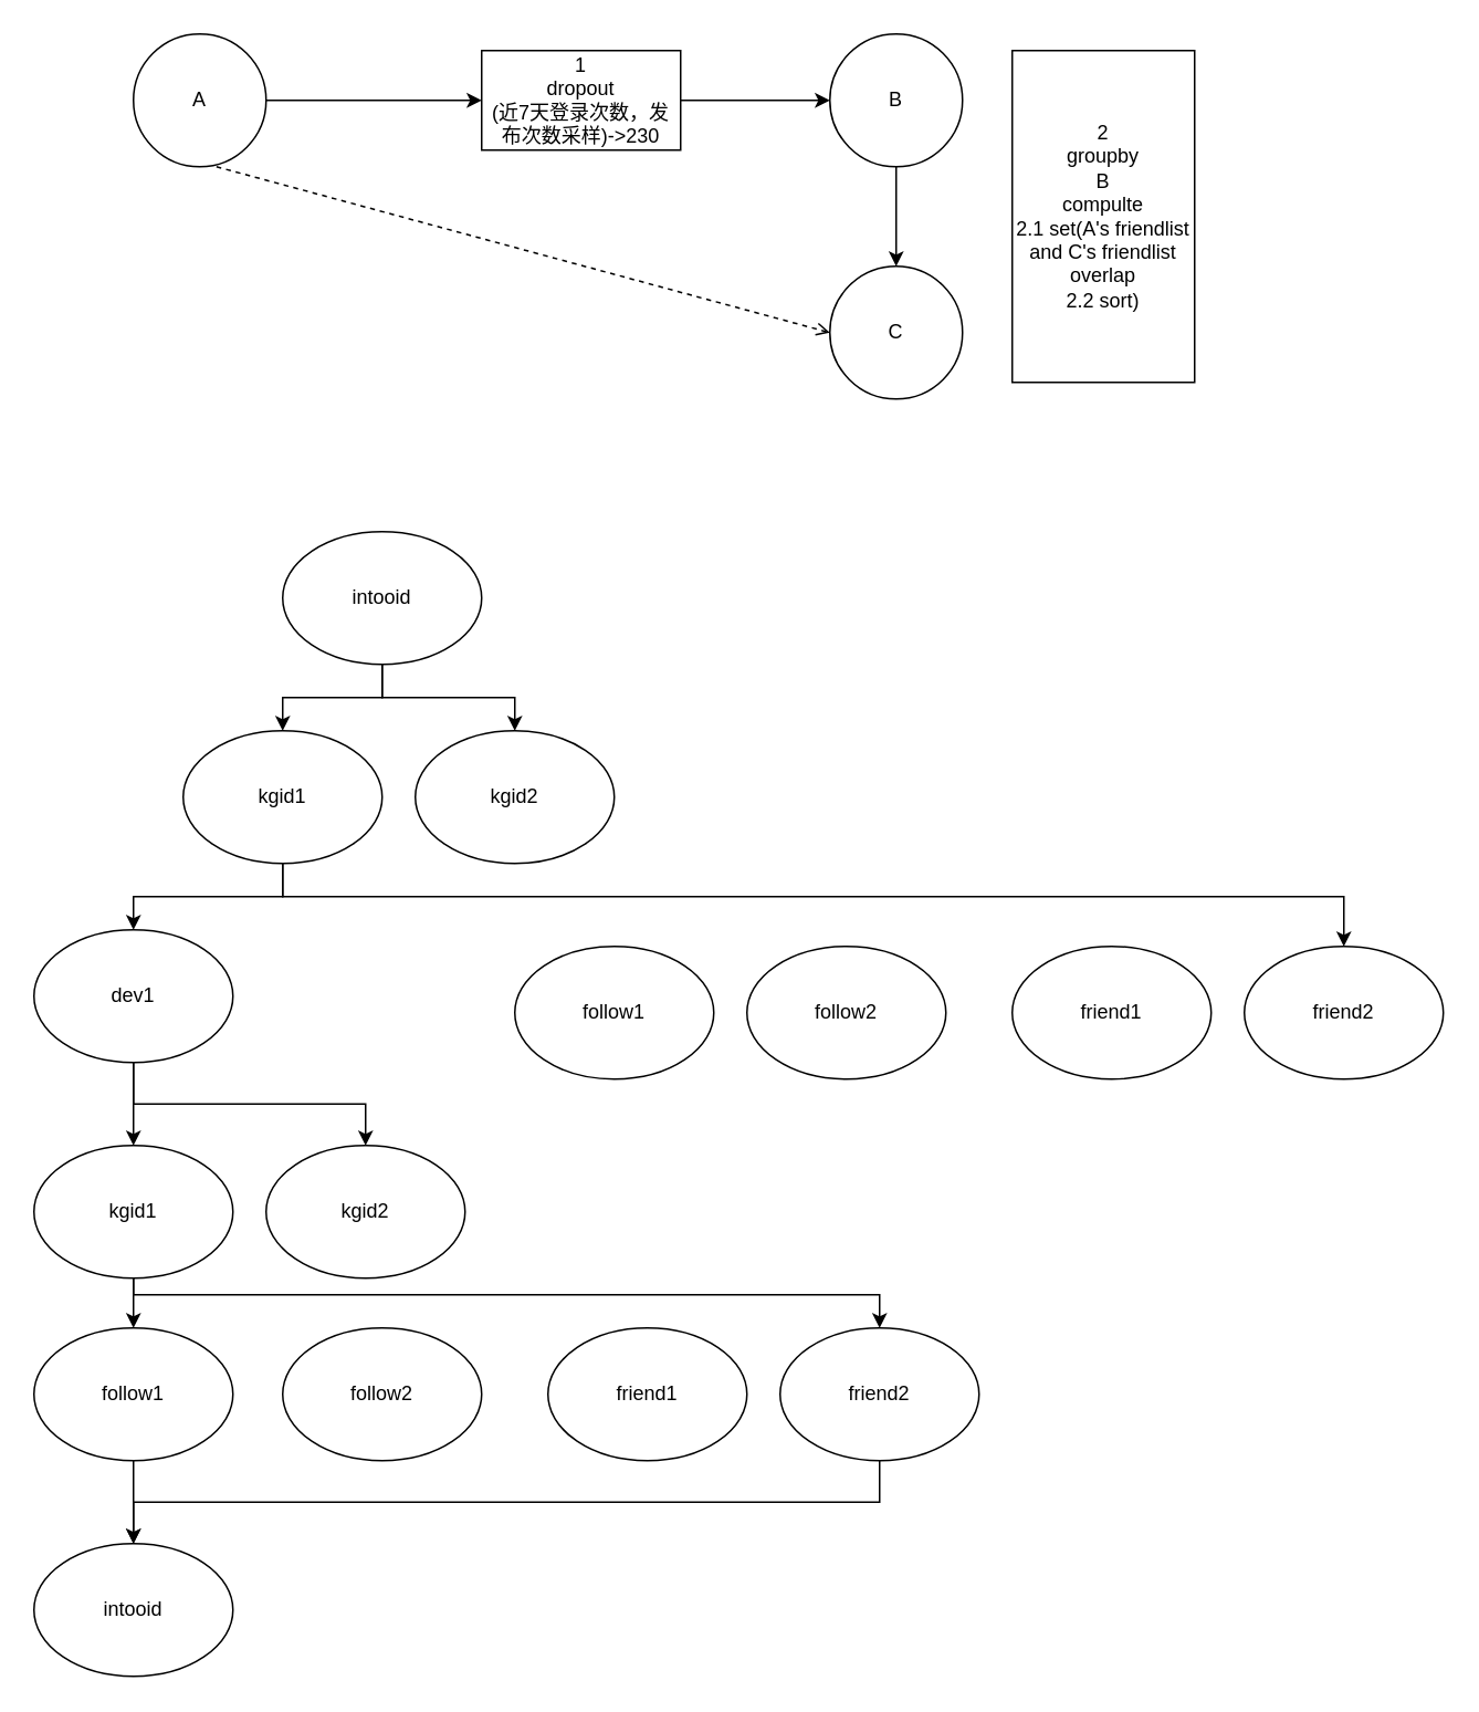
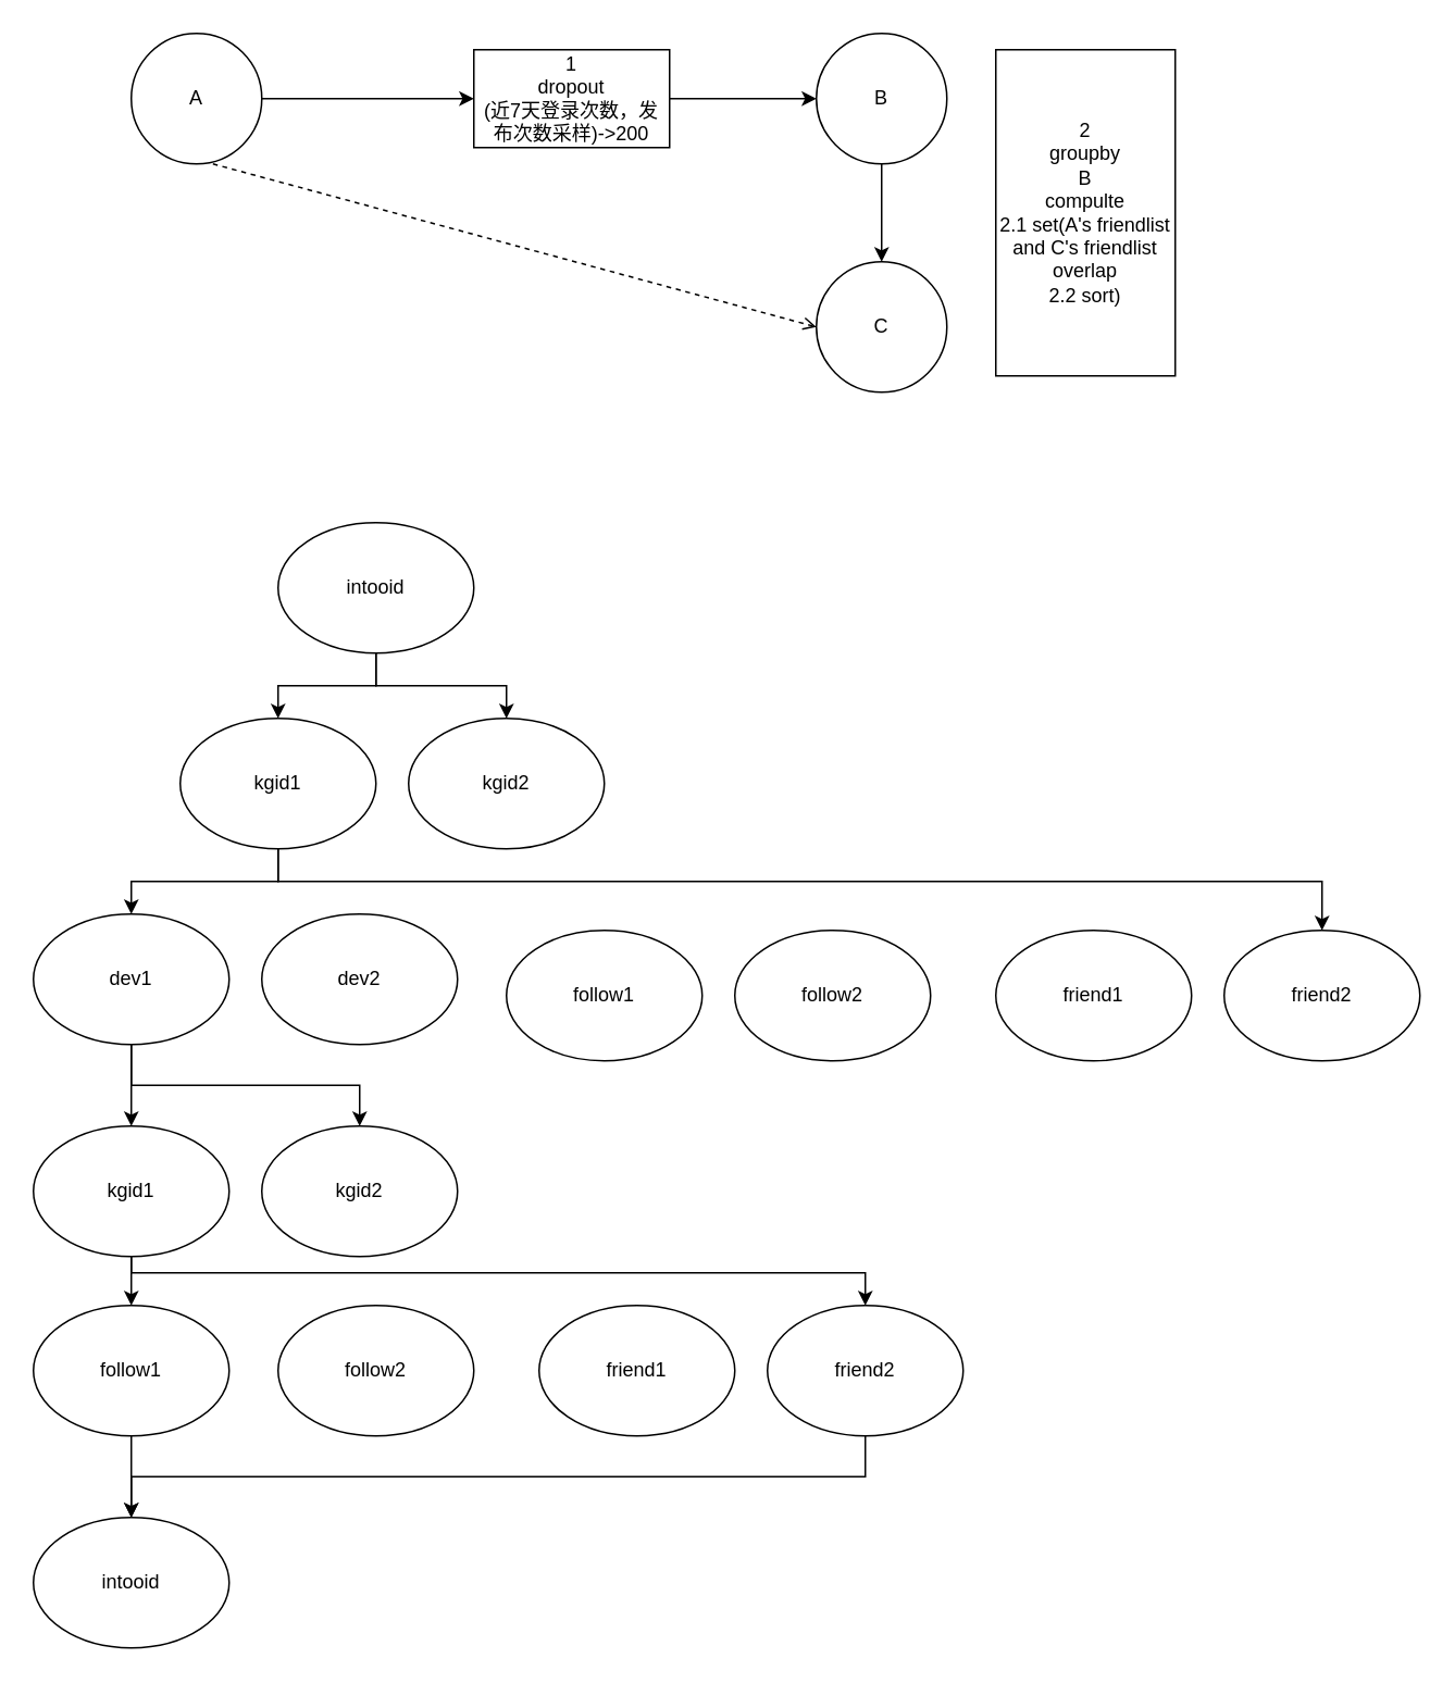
  <mxCell id="0" />
  <mxCell id="1" parent="0" />
  <mxCell id="2" style="edgeStyle=orthogonalEdgeStyle;rounded=0;orthogonalLoop=1;jettySize=auto;html=1;exitX=1;exitY=0.5;exitDx=0;exitDy=0;entryX=0;entryY=0.5;entryDx=0;entryDy=0;" edge="1" parent="1" source="3" target="8"><mxGeometry relative="1" as="geometry" /></mxCell>
  <mxCell id="3" value="A" style="ellipse;whiteSpace=wrap;html=1;aspect=fixed;" vertex="1" parent="1"><mxGeometry x="80" y="20" width="80" height="80" as="geometry" /></mxCell>
  <mxCell id="4" value="" style="edgeStyle=orthogonalEdgeStyle;rounded=0;orthogonalLoop=1;jettySize=auto;html=1;" edge="1" parent="1" source="5" target="6"><mxGeometry relative="1" as="geometry" /></mxCell>
  <mxCell id="5" value="B" style="ellipse;whiteSpace=wrap;html=1;aspect=fixed;" vertex="1" parent="1"><mxGeometry x="500" y="20" width="80" height="80" as="geometry" /></mxCell>
  <mxCell id="6" value="C" style="ellipse;whiteSpace=wrap;html=1;aspect=fixed;" vertex="1" parent="1"><mxGeometry x="500" y="160" width="80" height="80" as="geometry" /></mxCell>
  <mxCell id="7" style="edgeStyle=orthogonalEdgeStyle;rounded=0;orthogonalLoop=1;jettySize=auto;html=1;exitX=1;exitY=0.5;exitDx=0;exitDy=0;" edge="1" parent="1" source="8" target="5"><mxGeometry relative="1" as="geometry" /></mxCell>
- <mxCell id="8" value="1 &lt;br&gt;dropout&lt;br&gt;(近7天登录次数，发布次数采样)-&amp;gt;230" style="rounded=0;whiteSpace=wrap;html=1;" vertex="1" parent="1"><mxGeometry x="290" y="30" width="120" height="60" as="geometry" /></mxCell>
+ <mxCell id="8" value="1 &lt;br&gt;dropout&lt;br&gt;(近7天登录次数，发布次数采样)-&amp;gt;200" style="rounded=0;whiteSpace=wrap;html=1;" vertex="1" parent="1"><mxGeometry x="290" y="30" width="120" height="60" as="geometry" /></mxCell>
  <mxCell id="9" value="" style="endArrow=none;dashed=1;html=1;exitX=0;exitY=0.5;exitDx=0;exitDy=0;startArrow=open;startFill=0;" edge="1" parent="1" source="6"><mxGeometry width="50" height="50" relative="1" as="geometry"><mxPoint x="80" y="150" as="sourcePoint" /><mxPoint x="130" y="100" as="targetPoint" /></mxGeometry></mxCell>
  <mxCell id="10" value="2&lt;br&gt;groupby&lt;br&gt;B&lt;br&gt;compulte &lt;br&gt;2.1 set(A's friendlist and C's friendlist overlap &lt;br&gt;2.2 sort)" style="rounded=0;whiteSpace=wrap;html=1;" vertex="1" parent="1"><mxGeometry x="610" y="30" width="110" height="200" as="geometry" /></mxCell>
  <mxCell id="11" value="" style="edgeStyle=orthogonalEdgeStyle;rounded=0;orthogonalLoop=1;jettySize=auto;html=1;startArrow=none;startFill=0;" edge="1" parent="1" source="13" target="16"><mxGeometry relative="1" as="geometry" /></mxCell>
  <mxCell id="12" style="edgeStyle=orthogonalEdgeStyle;rounded=0;orthogonalLoop=1;jettySize=auto;html=1;exitX=0.5;exitY=1;exitDx=0;exitDy=0;startArrow=none;startFill=0;" edge="1" parent="1" source="13" target="17"><mxGeometry relative="1" as="geometry" /></mxCell>
  <mxCell id="13" value="intooid" style="ellipse;whiteSpace=wrap;html=1;" vertex="1" parent="1"><mxGeometry x="170" y="320" width="120" height="80" as="geometry" /></mxCell>
  <mxCell id="14" style="edgeStyle=orthogonalEdgeStyle;rounded=0;orthogonalLoop=1;jettySize=auto;html=1;exitX=0.5;exitY=1;exitDx=0;exitDy=0;startArrow=none;startFill=0;" edge="1" parent="1" source="16" target="20"><mxGeometry relative="1" as="geometry" /></mxCell>
  <mxCell id="15" style="edgeStyle=orthogonalEdgeStyle;rounded=0;orthogonalLoop=1;jettySize=auto;html=1;exitX=0.5;exitY=1;exitDx=0;exitDy=0;startArrow=none;startFill=0;" edge="1" parent="1" source="16" target="25"><mxGeometry relative="1" as="geometry"><Array as="points"><mxPoint x="170" y="540" /><mxPoint x="810" y="540" /></Array></mxGeometry></mxCell>
  <mxCell id="16" value="kgid1" style="ellipse;whiteSpace=wrap;html=1;" vertex="1" parent="1"><mxGeometry x="110" y="440" width="120" height="80" as="geometry" /></mxCell>
  <mxCell id="17" value="kgid2" style="ellipse;whiteSpace=wrap;html=1;" vertex="1" parent="1"><mxGeometry x="250" y="440" width="120" height="80" as="geometry" /></mxCell>
  <mxCell id="18" style="edgeStyle=orthogonalEdgeStyle;rounded=0;orthogonalLoop=1;jettySize=auto;html=1;exitX=0.5;exitY=1;exitDx=0;exitDy=0;entryX=0.5;entryY=0;entryDx=0;entryDy=0;startArrow=none;startFill=0;" edge="1" parent="1" source="20" target="28"><mxGeometry relative="1" as="geometry" /></mxCell>
  <mxCell id="19" style="edgeStyle=orthogonalEdgeStyle;rounded=0;orthogonalLoop=1;jettySize=auto;html=1;exitX=0.5;exitY=1;exitDx=0;exitDy=0;entryX=0.5;entryY=0;entryDx=0;entryDy=0;startArrow=none;startFill=0;" edge="1" parent="1" source="20" target="29"><mxGeometry relative="1" as="geometry" /></mxCell>
  <mxCell id="20" value="dev1" style="ellipse;whiteSpace=wrap;html=1;" vertex="1" parent="1"><mxGeometry x="20" y="560" width="120" height="80" as="geometry" /></mxCell>
+ <mxCell id="21" value="dev2" style="ellipse;whiteSpace=wrap;html=1;" vertex="1" parent="1"><mxGeometry x="160" y="560" width="120" height="80" as="geometry" /></mxCell>
  <mxCell id="22" value="follow1" style="ellipse;whiteSpace=wrap;html=1;" vertex="1" parent="1"><mxGeometry x="310" y="570" width="120" height="80" as="geometry" /></mxCell>
  <mxCell id="23" value="follow2" style="ellipse;whiteSpace=wrap;html=1;" vertex="1" parent="1"><mxGeometry x="450" y="570" width="120" height="80" as="geometry" /></mxCell>
  <mxCell id="24" value="friend1" style="ellipse;whiteSpace=wrap;html=1;" vertex="1" parent="1"><mxGeometry x="610" y="570" width="120" height="80" as="geometry" /></mxCell>
  <mxCell id="25" value="friend2" style="ellipse;whiteSpace=wrap;html=1;" vertex="1" parent="1"><mxGeometry x="750" y="570" width="120" height="80" as="geometry" /></mxCell>
  <mxCell id="26" style="edgeStyle=orthogonalEdgeStyle;rounded=0;orthogonalLoop=1;jettySize=auto;html=1;exitX=0.5;exitY=1;exitDx=0;exitDy=0;startArrow=none;startFill=0;" edge="1" parent="1" source="28" target="31"><mxGeometry relative="1" as="geometry" /></mxCell>
  <mxCell id="27" style="edgeStyle=orthogonalEdgeStyle;rounded=0;orthogonalLoop=1;jettySize=auto;html=1;exitX=0.5;exitY=1;exitDx=0;exitDy=0;startArrow=none;startFill=0;" edge="1" parent="1" source="28" target="35"><mxGeometry relative="1" as="geometry"><Array as="points"><mxPoint x="80" y="780" /><mxPoint x="530" y="780" /></Array></mxGeometry></mxCell>
  <mxCell id="28" value="kgid1" style="ellipse;whiteSpace=wrap;html=1;" vertex="1" parent="1"><mxGeometry x="20" y="690" width="120" height="80" as="geometry" /></mxCell>
  <mxCell id="29" value="kgid2" style="ellipse;whiteSpace=wrap;html=1;" vertex="1" parent="1"><mxGeometry x="160" y="690" width="120" height="80" as="geometry" /></mxCell>
  <mxCell id="30" style="edgeStyle=orthogonalEdgeStyle;rounded=0;orthogonalLoop=1;jettySize=auto;html=1;exitX=0.5;exitY=1;exitDx=0;exitDy=0;entryX=0.5;entryY=0;entryDx=0;entryDy=0;startArrow=none;startFill=0;" edge="1" parent="1" source="31" target="36"><mxGeometry relative="1" as="geometry" /></mxCell>
  <mxCell id="31" value="follow1" style="ellipse;whiteSpace=wrap;html=1;" vertex="1" parent="1"><mxGeometry x="20" y="800" width="120" height="80" as="geometry" /></mxCell>
  <mxCell id="32" value="follow2" style="ellipse;whiteSpace=wrap;html=1;" vertex="1" parent="1"><mxGeometry x="170" y="800" width="120" height="80" as="geometry" /></mxCell>
  <mxCell id="33" value="friend1" style="ellipse;whiteSpace=wrap;html=1;" vertex="1" parent="1"><mxGeometry x="330" y="800" width="120" height="80" as="geometry" /></mxCell>
  <mxCell id="34" style="edgeStyle=orthogonalEdgeStyle;rounded=0;orthogonalLoop=1;jettySize=auto;html=1;exitX=0.5;exitY=1;exitDx=0;exitDy=0;entryX=0.5;entryY=0;entryDx=0;entryDy=0;startArrow=none;startFill=0;" edge="1" parent="1" source="35" target="36"><mxGeometry relative="1" as="geometry" /></mxCell>
  <mxCell id="35" value="friend2" style="ellipse;whiteSpace=wrap;html=1;" vertex="1" parent="1"><mxGeometry x="470" y="800" width="120" height="80" as="geometry" /></mxCell>
  <mxCell id="36" value="intooid" style="ellipse;whiteSpace=wrap;html=1;" vertex="1" parent="1"><mxGeometry x="20" y="930" width="120" height="80" as="geometry" /></mxCell>
